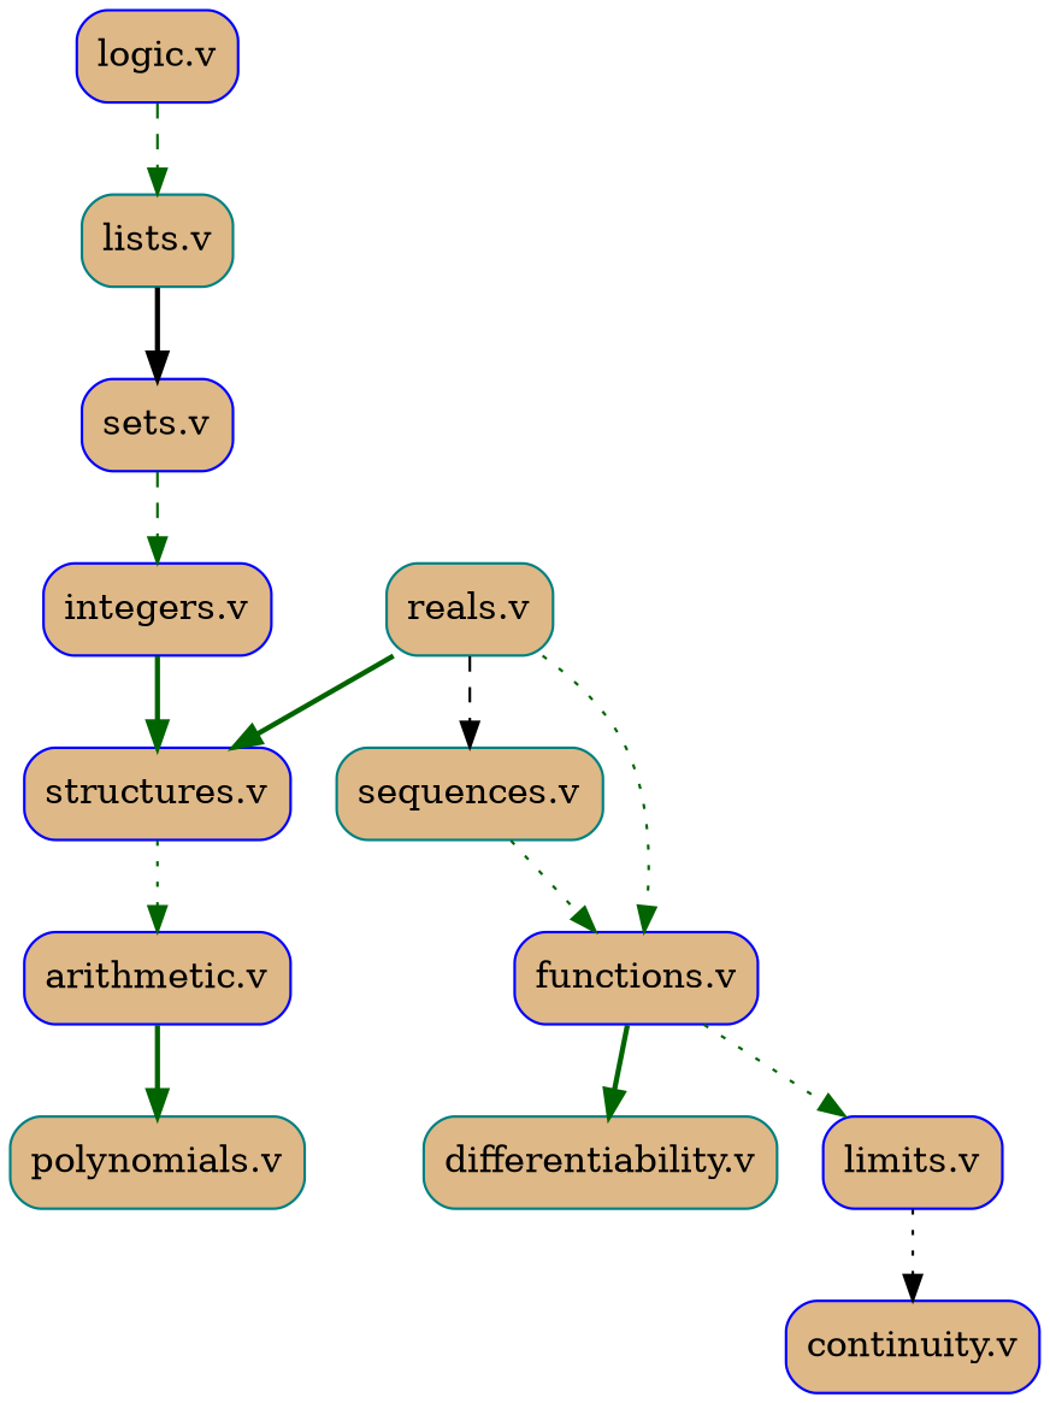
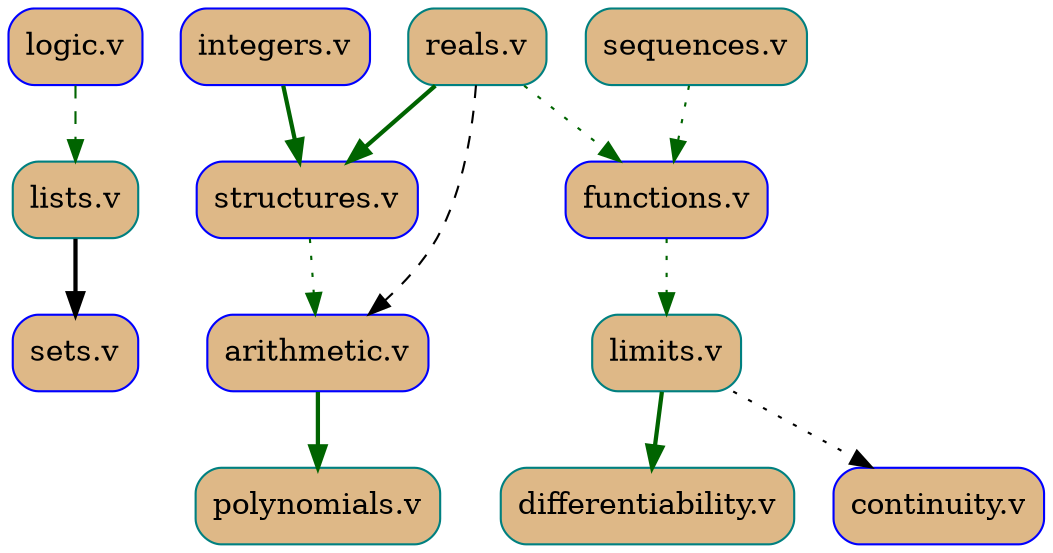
  digraph {
    node [color=blue fillcolor=burlywood shape=box style="filled,rounded"]
    edge [color=darkgreen style=bold]
    n1 [label="logic.v"]
    n2 [color=teal label="lists.v"]
    n3 [label="sets.v"]
    n4 [label="integers.v"]
    n5 [label="structures.v"]
    n6 [label="arithmetic.v"]
    n7 [color=teal label="sequences.v"]
    n8 [label="functions.v"]
    n9 [color=teal label="reals.v"]
    n10 [color=teal label="polynomials.v"]
    n11 [color=teal label="differentiability.v"]
-   n12 [label="limits.v"]
+   n12 [color=teal label="limits.v"]
    n13 [label="continuity.v"]
    n1 -> n2 [style=dashed]
    n2 -> n3 [color=black]
-   n3 -> n4 [style=dashed]
    n4 -> n5
    n5 -> n6 [style=dotted]
    n6 -> n10
    n7 -> n8 [style=dotted]
-   n8 -> n11
+   n12 -> n11
    n8 -> n12 [style=dotted]
    n9 -> n5
-   n9 -> n7 [color=black style=dashed]
+   n9 -> n6 [color=black style=dashed]
    n9 -> n8 [style=dotted]
    n12 -> n13 [color=black style=dotted]
  }
